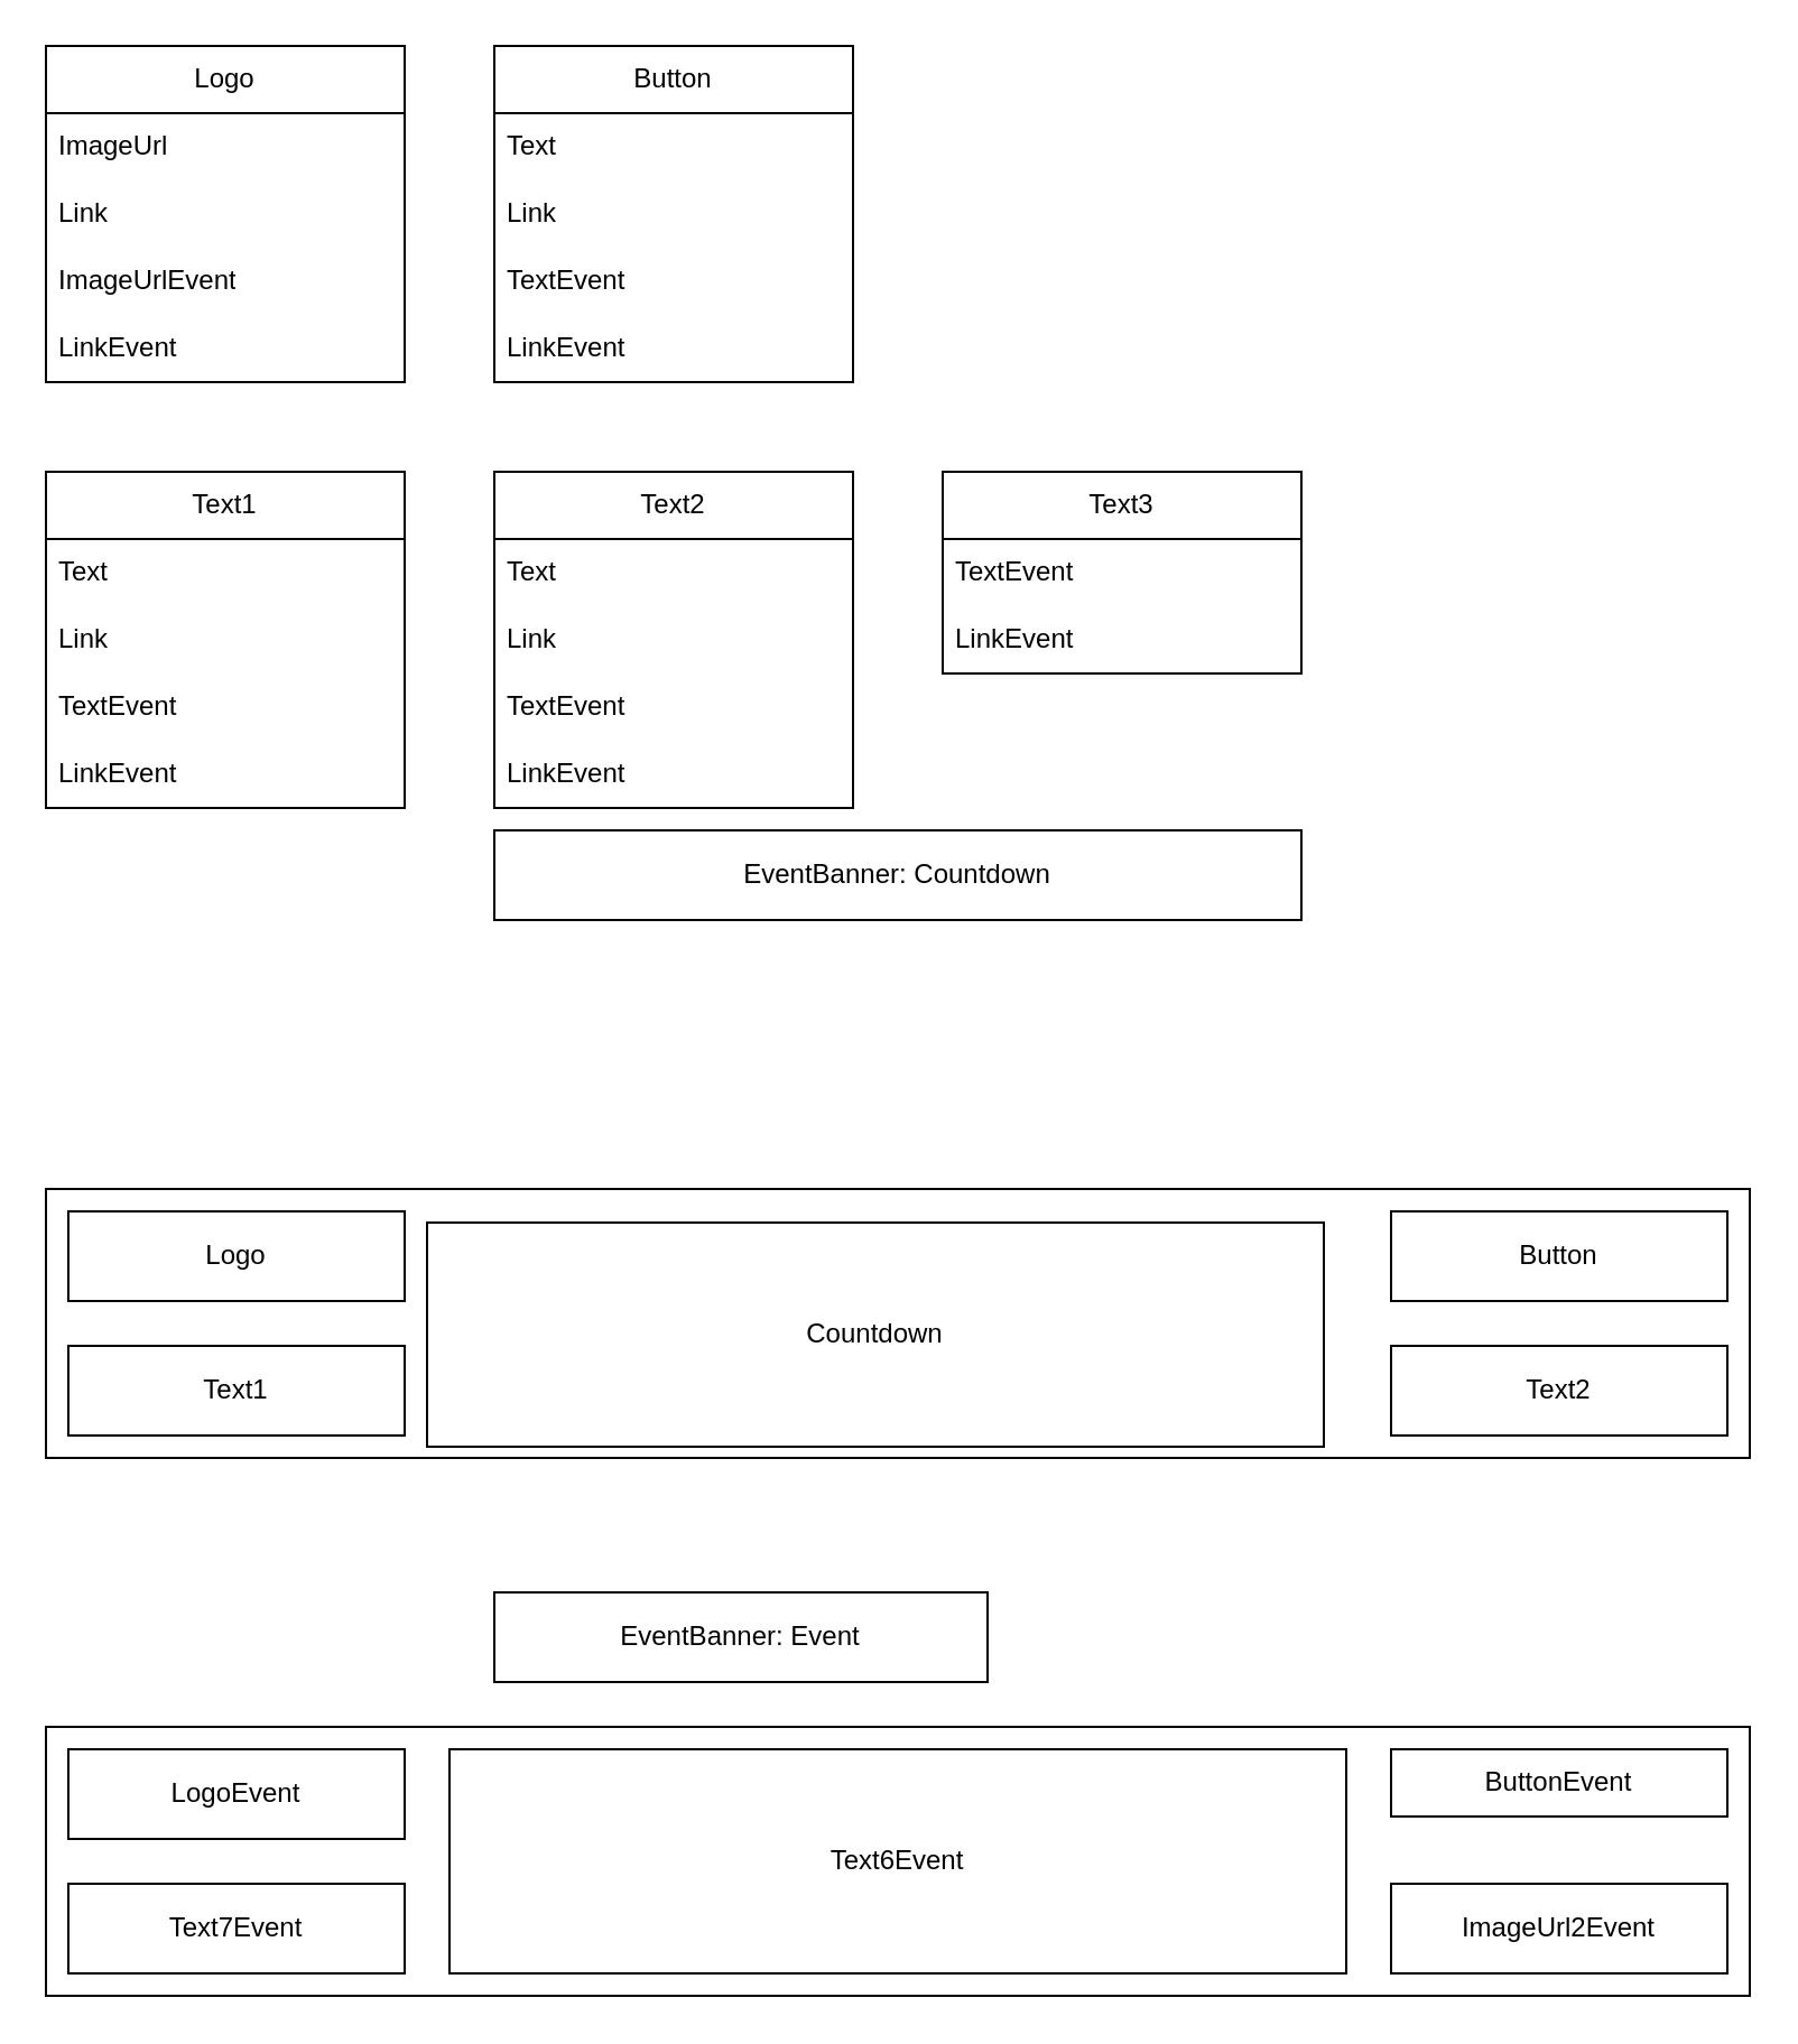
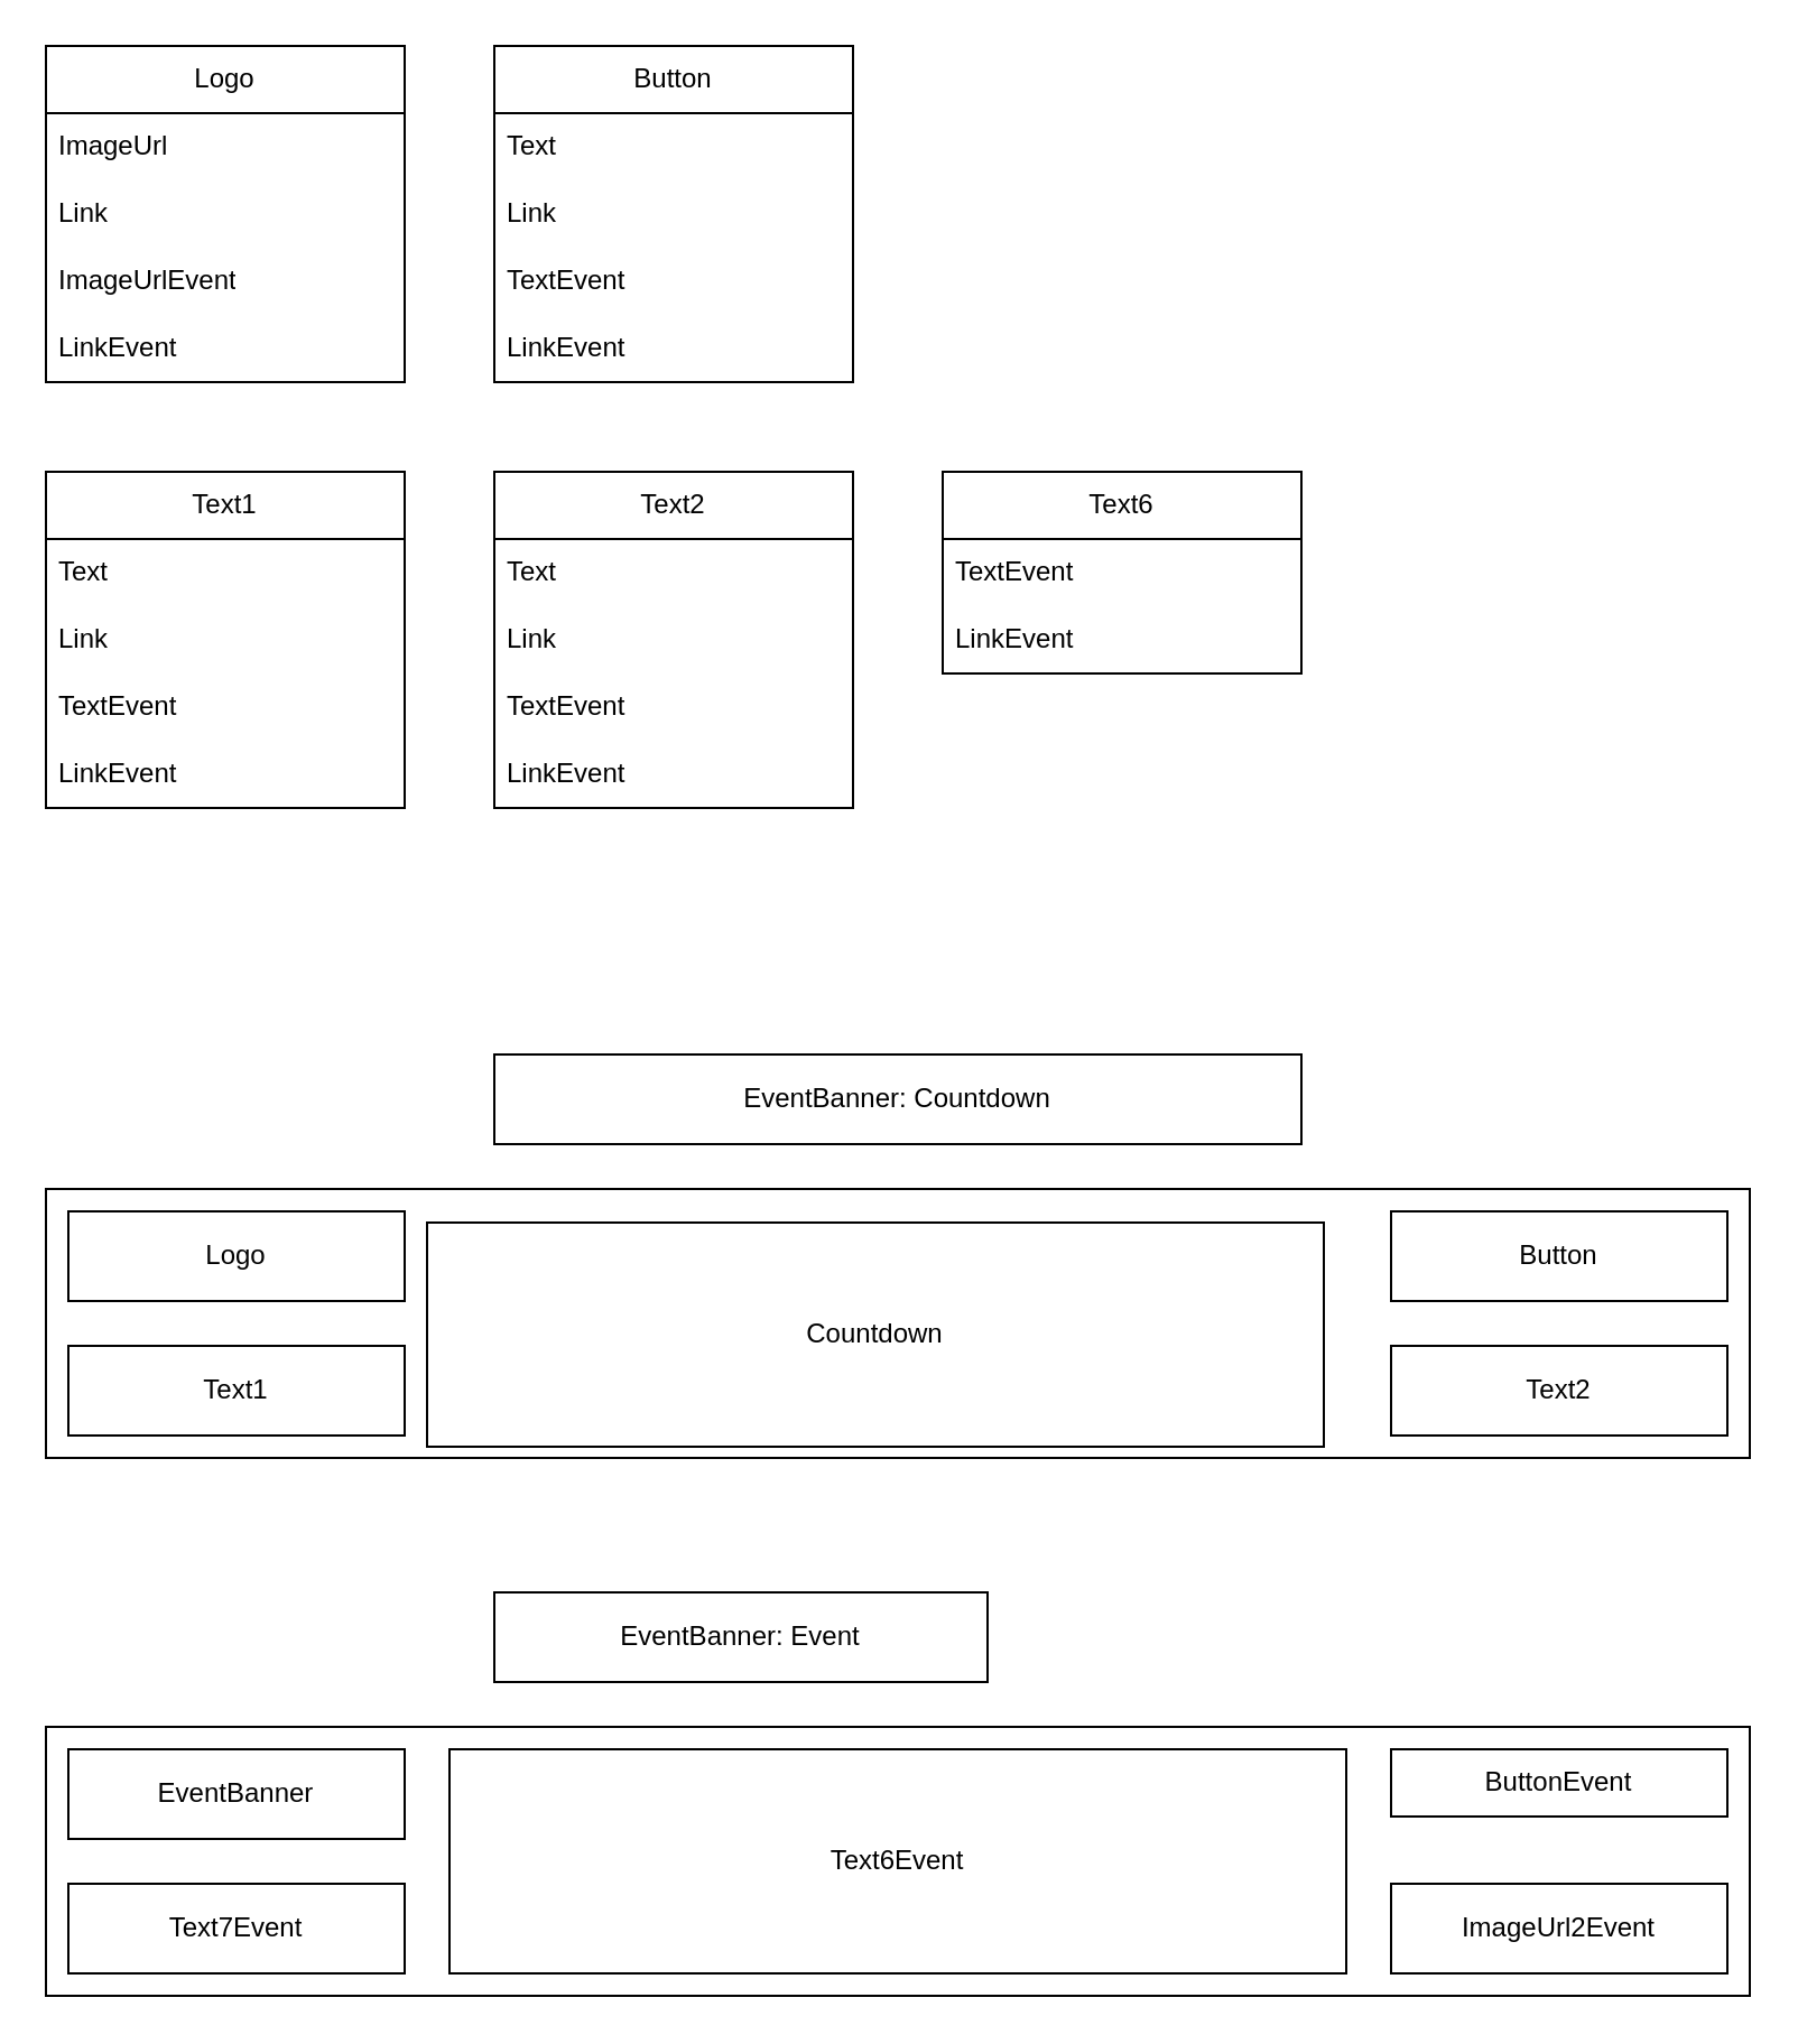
  <mxCell id="0" />
  <mxCell id="1" parent="0" />
  <mxCell id="2" value="" style="rounded=0;whiteSpace=wrap;html=1;" parent="1" vertex="1"><mxGeometry x="20" y="530" width="760" height="120" as="geometry" /></mxCell>
  <mxCell id="3" value="Countdown" style="rounded=0;whiteSpace=wrap;html=1;" parent="1" vertex="1"><mxGeometry x="190" y="545" width="400" height="100" as="geometry" /></mxCell>
  <mxCell id="4" value="Logo" style="rounded=0;whiteSpace=wrap;html=1;" parent="1" vertex="1"><mxGeometry x="30" y="540" width="150" height="40" as="geometry" /></mxCell>
  <mxCell id="5" value="Text1" style="rounded=0;whiteSpace=wrap;html=1;" parent="1" vertex="1"><mxGeometry x="30" y="600" width="150" height="40" as="geometry" /></mxCell>
  <mxCell id="6" style="edgeStyle=orthogonalEdgeStyle;rounded=0;orthogonalLoop=1;jettySize=auto;html=1;exitX=0.5;exitY=1;exitDx=0;exitDy=0;" parent="1" source="5" target="5" edge="1"><mxGeometry relative="1" as="geometry" /></mxCell>
  <mxCell id="7" value="Button" style="rounded=0;whiteSpace=wrap;html=1;" parent="1" vertex="1"><mxGeometry x="620" y="540" width="150" height="40" as="geometry" /></mxCell>
  <mxCell id="8" value="Text2" style="rounded=0;whiteSpace=wrap;html=1;" parent="1" vertex="1"><mxGeometry x="620" y="600" width="150" height="40" as="geometry" /></mxCell>
  <mxCell id="9" style="edgeStyle=orthogonalEdgeStyle;rounded=0;orthogonalLoop=1;jettySize=auto;html=1;exitX=0.5;exitY=1;exitDx=0;exitDy=0;" parent="1" source="8" target="8" edge="1"><mxGeometry relative="1" as="geometry" /></mxCell>
  <mxCell id="10" value="Logo" style="swimlane;fontStyle=0;childLayout=stackLayout;horizontal=1;startSize=30;horizontalStack=0;resizeParent=1;resizeParentMax=0;resizeLast=0;collapsible=1;marginBottom=0;whiteSpace=wrap;html=1;" parent="1" vertex="1"><mxGeometry x="20" y="20" width="160" height="150" as="geometry" /></mxCell>
  <mxCell id="11" value="ImageUrl" style="text;strokeColor=none;fillColor=none;align=left;verticalAlign=middle;spacingLeft=4;spacingRight=4;overflow=hidden;points=[[0,0.5],[1,0.5]];portConstraint=eastwest;rotatable=0;whiteSpace=wrap;html=1;" parent="10" vertex="1"><mxGeometry y="30" width="160" height="30" as="geometry" /></mxCell>
  <mxCell id="12" value="Link" style="text;strokeColor=none;fillColor=none;align=left;verticalAlign=middle;spacingLeft=4;spacingRight=4;overflow=hidden;points=[[0,0.5],[1,0.5]];portConstraint=eastwest;rotatable=0;whiteSpace=wrap;html=1;" parent="10" vertex="1"><mxGeometry y="60" width="160" height="30" as="geometry" /></mxCell>
  <mxCell id="13" value="ImageUrlEvent" style="text;strokeColor=none;fillColor=none;align=left;verticalAlign=middle;spacingLeft=4;spacingRight=4;overflow=hidden;points=[[0,0.5],[1,0.5]];portConstraint=eastwest;rotatable=0;whiteSpace=wrap;html=1;" parent="10" vertex="1"><mxGeometry y="90" width="160" height="30" as="geometry" /></mxCell>
  <mxCell id="14" value="LinkEvent" style="text;strokeColor=none;fillColor=none;align=left;verticalAlign=middle;spacingLeft=4;spacingRight=4;overflow=hidden;points=[[0,0.5],[1,0.5]];portConstraint=eastwest;rotatable=0;whiteSpace=wrap;html=1;" parent="10" vertex="1"><mxGeometry y="120" width="160" height="30" as="geometry" /></mxCell>
  <mxCell id="15" value="Text1" style="swimlane;fontStyle=0;childLayout=stackLayout;horizontal=1;startSize=30;horizontalStack=0;resizeParent=1;resizeParentMax=0;resizeLast=0;collapsible=1;marginBottom=0;whiteSpace=wrap;html=1;" parent="1" vertex="1"><mxGeometry x="20" y="210" width="160" height="150" as="geometry" /></mxCell>
  <mxCell id="16" value="Text" style="text;strokeColor=none;fillColor=none;align=left;verticalAlign=middle;spacingLeft=4;spacingRight=4;overflow=hidden;points=[[0,0.5],[1,0.5]];portConstraint=eastwest;rotatable=0;whiteSpace=wrap;html=1;" parent="15" vertex="1"><mxGeometry y="30" width="160" height="30" as="geometry" /></mxCell>
  <mxCell id="17" value="Link" style="text;strokeColor=none;fillColor=none;align=left;verticalAlign=middle;spacingLeft=4;spacingRight=4;overflow=hidden;points=[[0,0.5],[1,0.5]];portConstraint=eastwest;rotatable=0;whiteSpace=wrap;html=1;" parent="15" vertex="1"><mxGeometry y="60" width="160" height="30" as="geometry" /></mxCell>
  <mxCell id="18" value="TextEvent" style="text;strokeColor=none;fillColor=none;align=left;verticalAlign=middle;spacingLeft=4;spacingRight=4;overflow=hidden;points=[[0,0.5],[1,0.5]];portConstraint=eastwest;rotatable=0;whiteSpace=wrap;html=1;" parent="15" vertex="1"><mxGeometry y="90" width="160" height="30" as="geometry" /></mxCell>
  <mxCell id="19" value="LinkEvent" style="text;strokeColor=none;fillColor=none;align=left;verticalAlign=middle;spacingLeft=4;spacingRight=4;overflow=hidden;points=[[0,0.5],[1,0.5]];portConstraint=eastwest;rotatable=0;whiteSpace=wrap;html=1;" parent="15" vertex="1"><mxGeometry y="120" width="160" height="30" as="geometry" /></mxCell>
  <mxCell id="20" value="Text2" style="swimlane;fontStyle=0;childLayout=stackLayout;horizontal=1;startSize=30;horizontalStack=0;resizeParent=1;resizeParentMax=0;resizeLast=0;collapsible=1;marginBottom=0;whiteSpace=wrap;html=1;" parent="1" vertex="1"><mxGeometry x="220" y="210" width="160" height="150" as="geometry" /></mxCell>
  <mxCell id="21" value="Text" style="text;strokeColor=none;fillColor=none;align=left;verticalAlign=middle;spacingLeft=4;spacingRight=4;overflow=hidden;points=[[0,0.5],[1,0.5]];portConstraint=eastwest;rotatable=0;whiteSpace=wrap;html=1;" parent="20" vertex="1"><mxGeometry y="30" width="160" height="30" as="geometry" /></mxCell>
  <mxCell id="22" value="Link" style="text;strokeColor=none;fillColor=none;align=left;verticalAlign=middle;spacingLeft=4;spacingRight=4;overflow=hidden;points=[[0,0.5],[1,0.5]];portConstraint=eastwest;rotatable=0;whiteSpace=wrap;html=1;" parent="20" vertex="1"><mxGeometry y="60" width="160" height="30" as="geometry" /></mxCell>
  <mxCell id="23" value="TextEvent" style="text;strokeColor=none;fillColor=none;align=left;verticalAlign=middle;spacingLeft=4;spacingRight=4;overflow=hidden;points=[[0,0.5],[1,0.5]];portConstraint=eastwest;rotatable=0;whiteSpace=wrap;html=1;" parent="20" vertex="1"><mxGeometry y="90" width="160" height="30" as="geometry" /></mxCell>
  <mxCell id="24" value="LinkEvent" style="text;strokeColor=none;fillColor=none;align=left;verticalAlign=middle;spacingLeft=4;spacingRight=4;overflow=hidden;points=[[0,0.5],[1,0.5]];portConstraint=eastwest;rotatable=0;whiteSpace=wrap;html=1;" parent="20" vertex="1"><mxGeometry y="120" width="160" height="30" as="geometry" /></mxCell>
  <mxCell id="25" value="Button" style="swimlane;fontStyle=0;childLayout=stackLayout;horizontal=1;startSize=30;horizontalStack=0;resizeParent=1;resizeParentMax=0;resizeLast=0;collapsible=1;marginBottom=0;whiteSpace=wrap;html=1;" parent="1" vertex="1"><mxGeometry x="220" y="20" width="160" height="150" as="geometry" /></mxCell>
  <mxCell id="26" value="Text" style="text;strokeColor=none;fillColor=none;align=left;verticalAlign=middle;spacingLeft=4;spacingRight=4;overflow=hidden;points=[[0,0.5],[1,0.5]];portConstraint=eastwest;rotatable=0;whiteSpace=wrap;html=1;" parent="25" vertex="1"><mxGeometry y="30" width="160" height="30" as="geometry" /></mxCell>
  <mxCell id="27" value="Link" style="text;strokeColor=none;fillColor=none;align=left;verticalAlign=middle;spacingLeft=4;spacingRight=4;overflow=hidden;points=[[0,0.5],[1,0.5]];portConstraint=eastwest;rotatable=0;whiteSpace=wrap;html=1;" parent="25" vertex="1"><mxGeometry y="60" width="160" height="30" as="geometry" /></mxCell>
  <mxCell id="28" value="TextEvent" style="text;strokeColor=none;fillColor=none;align=left;verticalAlign=middle;spacingLeft=4;spacingRight=4;overflow=hidden;points=[[0,0.5],[1,0.5]];portConstraint=eastwest;rotatable=0;whiteSpace=wrap;html=1;" parent="25" vertex="1"><mxGeometry y="90" width="160" height="30" as="geometry" /></mxCell>
  <mxCell id="29" value="LinkEvent" style="text;strokeColor=none;fillColor=none;align=left;verticalAlign=middle;spacingLeft=4;spacingRight=4;overflow=hidden;points=[[0,0.5],[1,0.5]];portConstraint=eastwest;rotatable=0;whiteSpace=wrap;html=1;" parent="25" vertex="1"><mxGeometry y="120" width="160" height="30" as="geometry" /></mxCell>
- <mxCell id="30" value="EventBanner: Countdown" style="rounded=0;whiteSpace=wrap;html=1;" parent="1" vertex="1"><mxGeometry x="220" y="370" width="360" height="40" as="geometry" /></mxCell>
+ <mxCell id="30" value="EventBanner: Countdown" style="rounded=0;whiteSpace=wrap;html=1;" parent="1" vertex="1"><mxGeometry x="220" y="470" width="360" height="40" as="geometry" /></mxCell>
  <mxCell id="31" value="EventBanner: Event" style="rounded=0;whiteSpace=wrap;html=1;" parent="1" vertex="1"><mxGeometry x="220" y="710" width="220" height="40" as="geometry" /></mxCell>
- <mxCell id="32" value="Text3" style="swimlane;fontStyle=0;childLayout=stackLayout;horizontal=1;startSize=30;horizontalStack=0;resizeParent=1;resizeParentMax=0;resizeLast=0;collapsible=1;marginBottom=0;whiteSpace=wrap;html=1;" parent="1" vertex="1"><mxGeometry x="420" y="210" width="160" height="90" as="geometry" /></mxCell>
+ <mxCell id="32" value="Text6" style="swimlane;fontStyle=0;childLayout=stackLayout;horizontal=1;startSize=30;horizontalStack=0;resizeParent=1;resizeParentMax=0;resizeLast=0;collapsible=1;marginBottom=0;whiteSpace=wrap;html=1;" parent="1" vertex="1"><mxGeometry x="420" y="210" width="160" height="90" as="geometry" /></mxCell>
  <mxCell id="33" value="TextEvent" style="text;strokeColor=none;fillColor=none;align=left;verticalAlign=middle;spacingLeft=4;spacingRight=4;overflow=hidden;points=[[0,0.5],[1,0.5]];portConstraint=eastwest;rotatable=0;whiteSpace=wrap;html=1;" parent="32" vertex="1"><mxGeometry y="30" width="160" height="30" as="geometry" /></mxCell>
  <mxCell id="34" value="LinkEvent" style="text;strokeColor=none;fillColor=none;align=left;verticalAlign=middle;spacingLeft=4;spacingRight=4;overflow=hidden;points=[[0,0.5],[1,0.5]];portConstraint=eastwest;rotatable=0;whiteSpace=wrap;html=1;" parent="32" vertex="1"><mxGeometry y="60" width="160" height="30" as="geometry" /></mxCell>
  <mxCell id="35" value="" style="rounded=0;whiteSpace=wrap;html=1;" parent="1" vertex="1"><mxGeometry x="20" y="770" width="760" height="120" as="geometry" /></mxCell>
  <mxCell id="36" value="Text6Event" style="rounded=0;whiteSpace=wrap;html=1;" parent="1" vertex="1"><mxGeometry x="200" y="780" width="400" height="100" as="geometry" /></mxCell>
- <mxCell id="37" value="LogoEvent" style="rounded=0;whiteSpace=wrap;html=1;" parent="1" vertex="1"><mxGeometry x="30" y="780" width="150" height="40" as="geometry" /></mxCell>
+ <mxCell id="37" value="EventBanner" style="rounded=0;whiteSpace=wrap;html=1;" parent="1" vertex="1"><mxGeometry x="30" y="780" width="150" height="40" as="geometry" /></mxCell>
  <mxCell id="38" value="Text7Event" style="rounded=0;whiteSpace=wrap;html=1;" parent="1" vertex="1"><mxGeometry x="30" y="840" width="150" height="40" as="geometry" /></mxCell>
  <mxCell id="39" style="edgeStyle=orthogonalEdgeStyle;rounded=0;orthogonalLoop=1;jettySize=auto;html=1;exitX=0.5;exitY=1;exitDx=0;exitDy=0;" parent="1" source="38" target="38" edge="1"><mxGeometry relative="1" as="geometry" /></mxCell>
  <mxCell id="40" value="ButtonEvent" style="rounded=0;whiteSpace=wrap;html=1;" parent="1" vertex="1"><mxGeometry x="620" y="780" width="150" height="30" as="geometry" /></mxCell>
  <mxCell id="41" value="ImageUrl2Event" style="rounded=0;whiteSpace=wrap;html=1;" parent="1" vertex="1"><mxGeometry x="620" y="840" width="150" height="40" as="geometry" /></mxCell>
  <mxCell id="42" style="edgeStyle=orthogonalEdgeStyle;rounded=0;orthogonalLoop=1;jettySize=auto;html=1;exitX=0.5;exitY=1;exitDx=0;exitDy=0;" parent="1" source="41" target="41" edge="1"><mxGeometry relative="1" as="geometry" /></mxCell>
